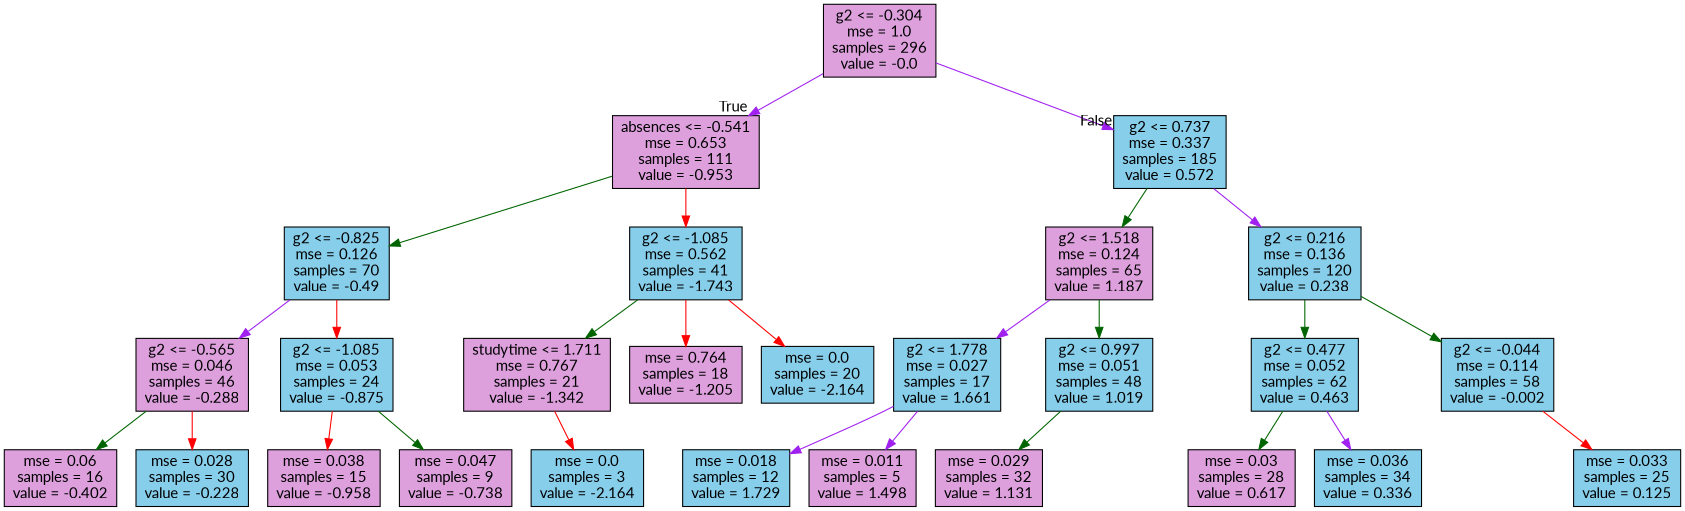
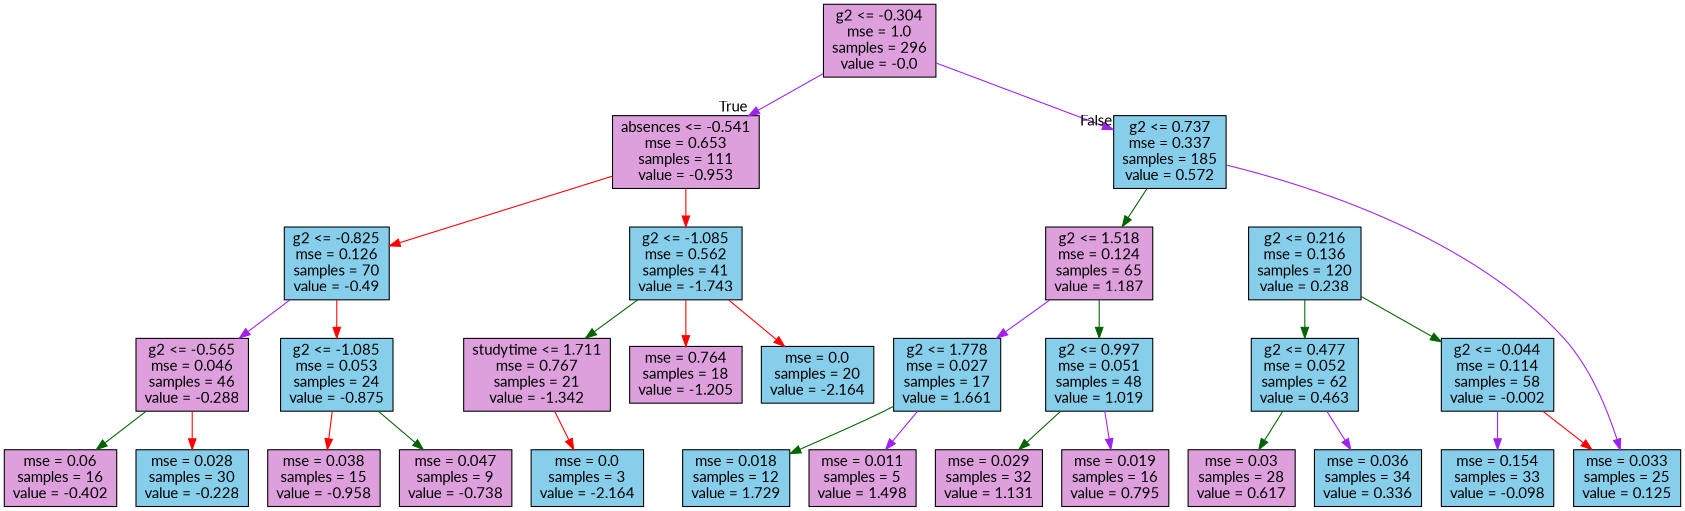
  digraph {
    fontname=Lato
    node [fillcolor=skyblue fontname=Lato shape=box style=filled]
    edge [color=darkgreen fontname=Lato]
    n1 [fillcolor=plum label="g2 <= -0.304\nmse = 1.0\nsamples = 296\nvalue = -0.0"]
    n2 [fillcolor=plum label="absences <= -0.541\nmse = 0.653\nsamples = 111\nvalue = -0.953"]
    n3 [label="g2 <= 0.737\nmse = 0.337\nsamples = 185\nvalue = 0.572"]
    n4 [label="g2 <= -1.085\nmse = 0.562\nsamples = 41\nvalue = -1.743"]
    n5 [label="g2 <= -0.825\nmse = 0.126\nsamples = 70\nvalue = -0.49"]
    n6 [label="g2 <= 0.216\nmse = 0.136\nsamples = 120\nvalue = 0.238"]
    n7 [fillcolor=plum label="g2 <= 1.518\nmse = 0.124\nsamples = 65\nvalue = 1.187"]
    n8 [label="mse = 0.0\nsamples = 20\nvalue = -2.164"]
    n9 [fillcolor=plum label="studytime <= 1.711\nmse = 0.767\nsamples = 21\nvalue = -1.342"]
    n10 [fillcolor=plum label="mse = 0.764\nsamples = 18\nvalue = -1.205"]
    n11 [label="g2 <= -1.085\nmse = 0.053\nsamples = 24\nvalue = -0.875"]
    n12 [fillcolor=plum label="g2 <= -0.565\nmse = 0.046\nsamples = 46\nvalue = -0.288"]
    n13 [label="mse = 0.0\nsamples = 3\nvalue = -2.164"]
    n14 [fillcolor=plum label="mse = 0.038\nsamples = 15\nvalue = -0.958"]
    n15 [fillcolor=plum label="mse = 0.047\nsamples = 9\nvalue = -0.738"]
    n16 [fillcolor=plum label="mse = 0.06\nsamples = 16\nvalue = -0.402"]
    n17 [label="mse = 0.028\nsamples = 30\nvalue = -0.228"]
    n18 [label="g2 <= -0.044\nmse = 0.114\nsamples = 58\nvalue = -0.002"]
    n19 [label="g2 <= 0.477\nmse = 0.052\nsamples = 62\nvalue = 0.463"]
    n20 [label="g2 <= 0.997\nmse = 0.051\nsamples = 48\nvalue = 1.019"]
    n21 [label="g2 <= 1.778\nmse = 0.027\nsamples = 17\nvalue = 1.661"]
+   n22 [label="mse = 0.154\nsamples = 33\nvalue = -0.098"]
    n23 [label="mse = 0.033\nsamples = 25\nvalue = 0.125"]
    n24 [label="mse = 0.036\nsamples = 34\nvalue = 0.336"]
    n25 [fillcolor=plum label="mse = 0.03\nsamples = 28\nvalue = 0.617"]
+   n26 [fillcolor=plum label="mse = 0.019\nsamples = 16\nvalue = 0.795"]
    n27 [fillcolor=plum label="mse = 0.029\nsamples = 32\nvalue = 1.131"]
    n28 [fillcolor=plum label="mse = 0.011\nsamples = 5\nvalue = 1.498"]
    n29 [label="mse = 0.018\nsamples = 12\nvalue = 1.729"]
    n1 -> n2 [color=purple headlabel=True labelangle=45 labeldistance=2.5]
    n1 -> n3 [color=purple headlabel=False labelangle=-45 labeldistance=2.5]
    n2 -> n4 [color=red]
-   n2 -> n5
-   n3 -> n6 [color=purple]
+   n2 -> n5 [color=red]
+   n3 -> n23 [color=purple]
    n3 -> n7
    n4 -> n8 [color=red]
    n4 -> n9
    n4 -> n10 [color=red]
    n5 -> n11 [color=red]
    n5 -> n12 [color=purple]
    n6 -> n18
    n6 -> n19
    n7 -> n20
    n7 -> n21 [color=purple]
    n9 -> n13 [color=red]
    n11 -> n14 [color=red]
    n11 -> n15
    n12 -> n16
    n12 -> n17 [color=red]
+   n18 -> n22 [color=purple]
    n18 -> n23 [color=red]
    n19 -> n24 [color=purple]
    n19 -> n25
+   n20 -> n26 [color=purple]
    n20 -> n27
    n21 -> n28 [color=purple]
-   n21 -> n29 [color=purple]
+   n21 -> n29
  }
